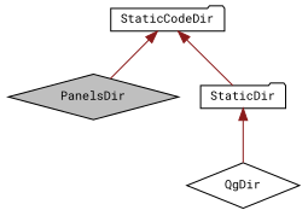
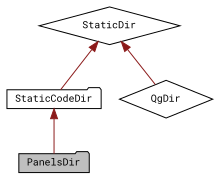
  digraph {
    fontname="Roboto Mono"
    node [color=black fillcolor=white fontname="Roboto Mono" fontsize=10 shape=folder style=filled]
    edge [color=firebrick4 dir=back fontname="Roboto Mono" fontsize=10 labelfontname=Helvetica labelfontsize=10 style=solid]
-   n1 [fillcolor=grey75 fontcolor=black height=0.2 label=PanelsDir shape=diamond width=0.4]
+   n1 [fillcolor=grey75 fontcolor=black height=0.2 label=PanelsDir width=0.4]
    n2 [height=0.2 label=StaticCodeDir width=0.4]
-   n3 [height=0.2 label=StaticDir width=0.4]
+   n3 [height=0.2 label=StaticDir shape=diamond width=0.4]
    n4 [height=0.2 label=QgDir shape=diamond width=0.4]
    n2 -> n1
-   n2 -> n3
+   n3 -> n2
    n3 -> n4
  }
